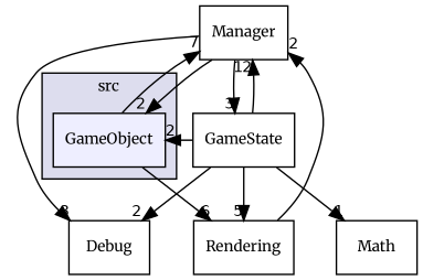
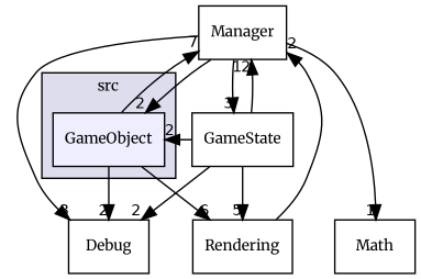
  digraph {
    compound=true
    fontname=Merriweather
    node [fontname=Merriweather fontsize=10 shape=box]
    edge [fontname=Merriweather headlabel=2 labeldistance=1.5 labelfontname=Helvetica labelfontsize=10]
    n1 [fillcolor="#eeeeff" label=GameObject pencolor=black style=filled]
    n2 [label=Debug]
    n3 [label=Rendering]
    n4 [label=Manager]
    n5 [label=Math]
    n6 [label=GameState]
    subgraph cluster_1 {
      bgcolor="#ddddee"
      fontsize=10
      label=src
      pencolor=black
      n1
    }
+   n1 -> n2
    n1 -> n3 [headlabel=6]
    n1 -> n4 [headlabel=7]
    n3 -> n4
    n4 -> n1
    n4 -> n2 [headlabel=3]
-   n6 -> n5 [headlabel=1]
+   n4 -> n5 [headlabel=1]
    n4 -> n6 [headlabel=3]
    n6 -> n1
    n6 -> n2
    n6 -> n3 [headlabel=5]
    n6 -> n4 [headlabel=12]
  }
